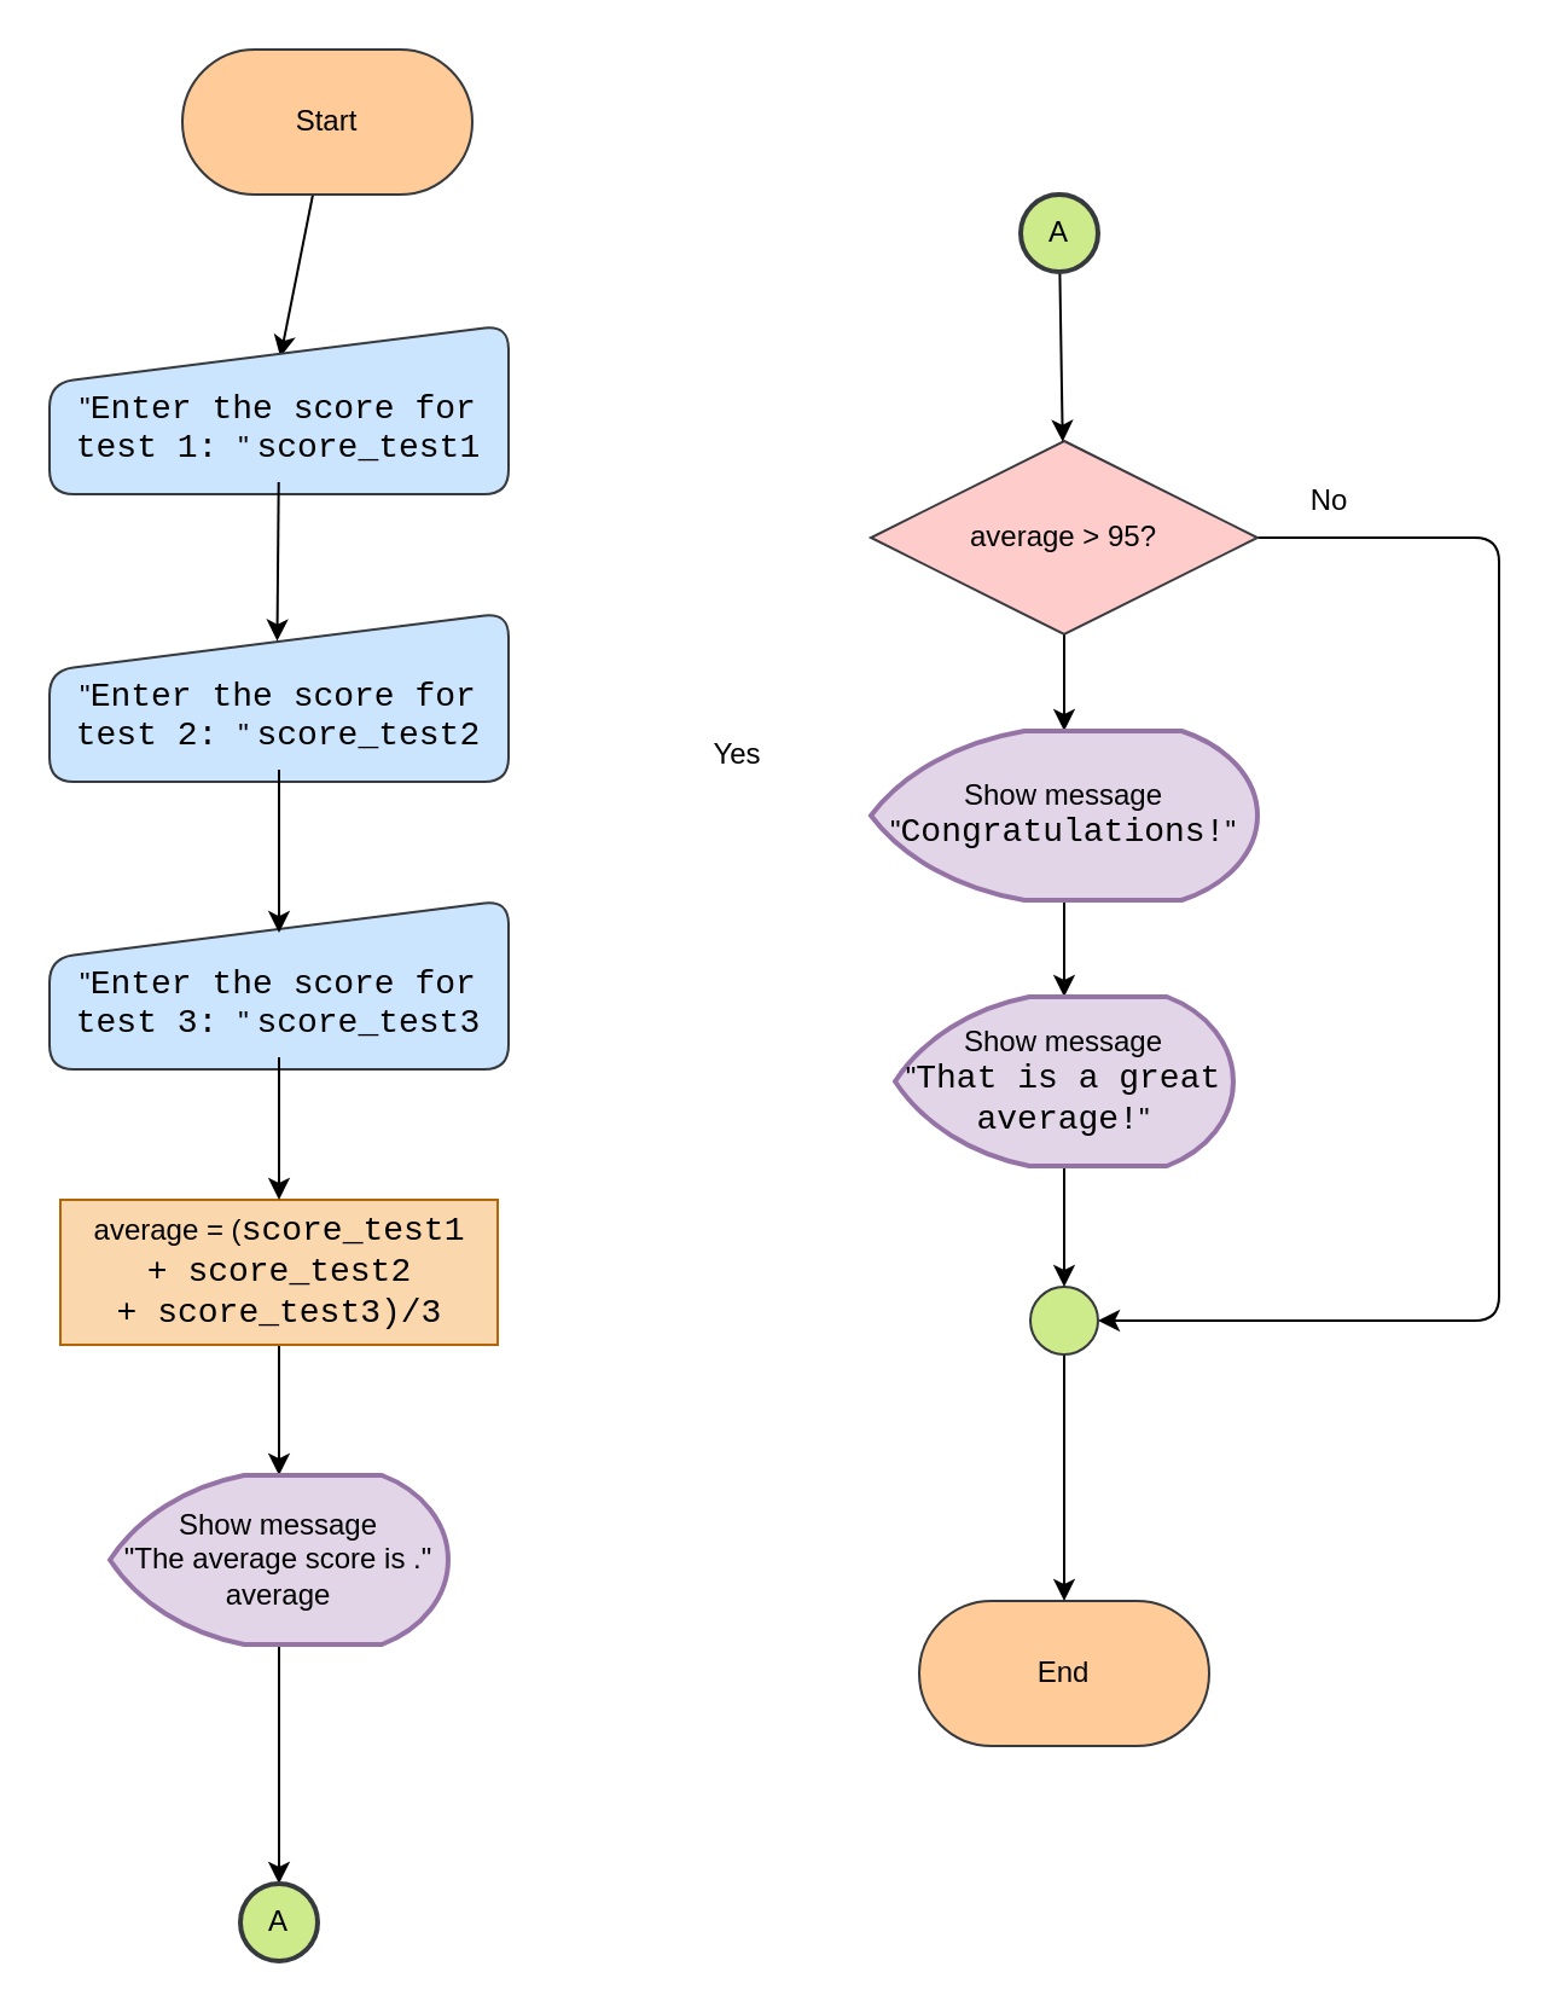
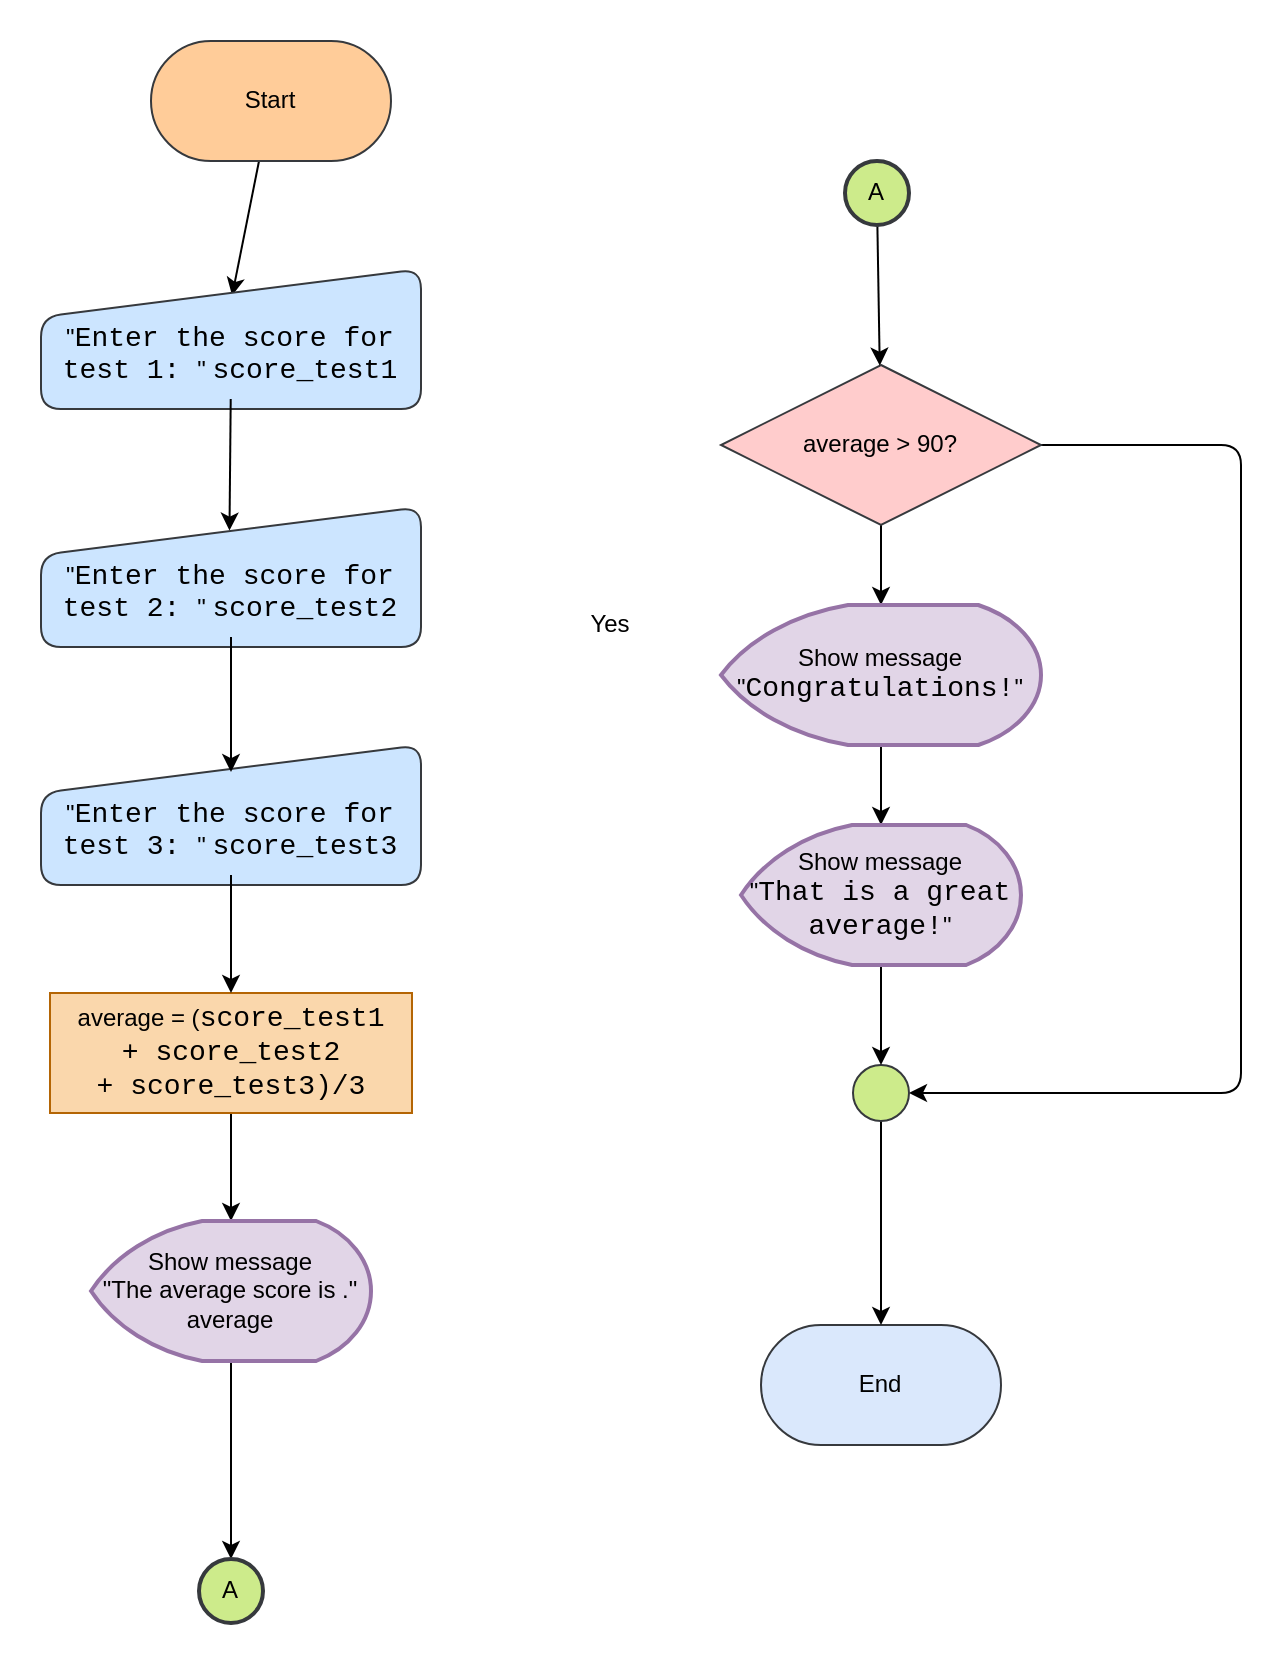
  <mxCell id="0" />
  <mxCell id="1" parent="0" />
  <mxCell id="2" style="edgeStyle=none;html=1;entryX=0.503;entryY=0.19;entryDx=0;entryDy=0;entryPerimeter=0;fontColor=#000000;" edge="1" parent="1" source="3" target="21"><mxGeometry relative="1" as="geometry" /></mxCell>
  <mxCell id="3" value="Start" style="rounded=1;whiteSpace=wrap;html=1;arcSize=50;fillColor=#ffcc99;strokeColor=#36393d;fontColor=#000000;" vertex="1" parent="1"><mxGeometry x="75" y="20" width="120" height="60" as="geometry" /></mxCell>
- <mxCell id="4" value="End" style="rounded=1;whiteSpace=wrap;html=1;arcSize=50;fillColor=#ffcc99;strokeColor=#36393d;fontColor=#000000;" vertex="1" parent="1"><mxGeometry x="380" y="662" width="120" height="60" as="geometry" /></mxCell>
+ <mxCell id="4" value="End" style="rounded=1;whiteSpace=wrap;html=1;arcSize=50;fillColor=#dae8fc;strokeColor=#36393d;fontColor=#000000;" vertex="1" parent="1"><mxGeometry x="380" y="662" width="120" height="60" as="geometry" /></mxCell>
  <mxCell id="5" value="" style="edgeStyle=none;html=1;" edge="1" parent="1" source="7" target="9"><mxGeometry relative="1" as="geometry" /></mxCell>
  <mxCell id="6" style="edgeStyle=none;html=1;exitX=1;exitY=0.5;exitDx=0;exitDy=0;" edge="1" parent="1" source="7" target="13"><mxGeometry relative="1" as="geometry"><mxPoint x="465" y="456" as="targetPoint" /><Array as="points"><mxPoint x="620" y="222" /><mxPoint x="620" y="327" /><mxPoint x="620" y="546" /></Array></mxGeometry></mxCell>
- <mxCell id="7" value="average&amp;nbsp;&amp;gt; 95?" style="rhombus;whiteSpace=wrap;html=1;rounded=0;fillColor=#ffcccc;strokeColor=#36393d;fontColor=#000000;" vertex="1" parent="1"><mxGeometry x="360" y="182" width="160" height="80" as="geometry" /></mxCell>
+ <mxCell id="7" value="average&amp;nbsp;&amp;gt; 90?" style="rhombus;whiteSpace=wrap;html=1;rounded=0;fillColor=#ffcccc;strokeColor=#36393d;fontColor=#000000;" vertex="1" parent="1"><mxGeometry x="360" y="182" width="160" height="80" as="geometry" /></mxCell>
  <mxCell id="8" value="" style="edgeStyle=none;html=1;fontColor=#000000;" edge="1" parent="1" source="9" target="28"><mxGeometry relative="1" as="geometry" /></mxCell>
  <mxCell id="9" value="Show message &lt;br&gt;&quot;&lt;span style=&quot;font-family: Consolas, &amp;quot;Courier New&amp;quot;, monospace; font-size: 14px;&quot;&gt;Congratulations!&lt;/span&gt;&lt;span style=&quot;background-color: initial;&quot;&gt;&quot;&lt;/span&gt;" style="strokeWidth=2;html=1;shape=mxgraph.flowchart.display;whiteSpace=wrap;fillColor=#e1d5e7;strokeColor=#9673a6;fontColor=#000000;" vertex="1" parent="1"><mxGeometry x="360" y="302" width="160" height="70" as="geometry" /></mxCell>
  <mxCell id="10" value="" style="edgeStyle=none;html=1;exitX=1;exitY=0.5;exitDx=0;exitDy=0;exitPerimeter=0;" edge="1" parent="1" source="13" target="4"><mxGeometry relative="1" as="geometry"><mxPoint x="450" y="471" as="sourcePoint" /></mxGeometry></mxCell>
  <mxCell id="11" value="Yes" style="text;strokeColor=none;align=center;fillColor=none;html=1;verticalAlign=middle;whiteSpace=wrap;rounded=0;" vertex="1" parent="1"><mxGeometry x="275" y="297" width="60" height="30" as="geometry" /></mxCell>
- <mxCell id="12" value="No" style="text;strokeColor=none;align=center;fillColor=none;html=1;verticalAlign=middle;whiteSpace=wrap;rounded=0;" vertex="1" parent="1"><mxGeometry x="520" y="192" width="60" height="30" as="geometry" /></mxCell>
  <mxCell id="13" value="" style="verticalLabelPosition=bottom;verticalAlign=top;html=1;shape=mxgraph.flowchart.on-page_reference;rounded=0;direction=south;fillColor=#cdeb8b;strokeColor=#36393d;" vertex="1" parent="1"><mxGeometry x="426" y="532" width="28" height="28" as="geometry" /></mxCell>
  <mxCell id="14" value="" style="group" vertex="1" connectable="0" parent="1"><mxGeometry x="20" y="372" width="190" height="70" as="geometry" /></mxCell>
  <mxCell id="15" value="" style="shape=manualInput;whiteSpace=wrap;html=1;rounded=1;fillColor=#cce5ff;strokeColor=#36393d;fontColor=#000000;size=24;" vertex="1" parent="14"><mxGeometry width="190" height="70" as="geometry" /></mxCell>
  <mxCell id="16" value="&quot;&lt;span style=&quot;font-family: Consolas, &amp;quot;Courier New&amp;quot;, monospace; font-size: 14px;&quot;&gt;Enter the score for test 3:&amp;nbsp;&lt;/span&gt;&quot;&amp;nbsp;&lt;span style=&quot;font-family: Consolas, &amp;quot;Courier New&amp;quot;, monospace; font-size: 14px;&quot;&gt;score_test3&lt;/span&gt;&lt;br&gt;&lt;span style=&quot;background-color: initial;&quot;&gt;&lt;br&gt;&lt;/span&gt;" style="text;strokeColor=none;align=center;fillColor=none;html=1;verticalAlign=middle;whiteSpace=wrap;rounded=0;labelBackgroundColor=none;fontColor=#000000;" vertex="1" parent="14"><mxGeometry x="5" y="35" width="180" height="30" as="geometry" /></mxCell>
  <mxCell id="17" value="" style="group" vertex="1" connectable="0" parent="1"><mxGeometry x="20" y="253" width="190" height="70" as="geometry" /></mxCell>
  <mxCell id="18" value="" style="shape=manualInput;whiteSpace=wrap;html=1;rounded=1;fillColor=#cce5ff;strokeColor=#36393d;fontColor=#000000;size=24;" vertex="1" parent="17"><mxGeometry width="190" height="70" as="geometry" /></mxCell>
  <mxCell id="19" value="&quot;&lt;span style=&quot;font-family: Consolas, &amp;quot;Courier New&amp;quot;, monospace; font-size: 14px;&quot;&gt;Enter the score for test 2:&amp;nbsp;&lt;/span&gt;&quot;&amp;nbsp;&lt;span style=&quot;font-family: Consolas, &amp;quot;Courier New&amp;quot;, monospace; font-size: 14px;&quot;&gt;score_test2&lt;/span&gt;&lt;br&gt;&lt;span style=&quot;background-color: initial;&quot;&gt;&lt;br&gt;&lt;/span&gt;" style="text;strokeColor=none;align=center;fillColor=none;html=1;verticalAlign=middle;whiteSpace=wrap;rounded=0;labelBackgroundColor=none;fontColor=#000000;" vertex="1" parent="17"><mxGeometry x="5" y="35" width="180" height="30" as="geometry" /></mxCell>
  <mxCell id="20" value="" style="group" vertex="1" connectable="0" parent="1"><mxGeometry x="20" y="134" width="190" height="70" as="geometry" /></mxCell>
  <mxCell id="21" value="" style="shape=manualInput;whiteSpace=wrap;html=1;rounded=1;fillColor=#cce5ff;strokeColor=#36393d;fontColor=#000000;size=24;" vertex="1" parent="20"><mxGeometry width="190" height="70" as="geometry" /></mxCell>
  <mxCell id="22" value="&quot;&lt;span style=&quot;font-family: Consolas, &amp;quot;Courier New&amp;quot;, monospace; font-size: 14px;&quot;&gt;Enter the score for test 1:&amp;nbsp;&lt;/span&gt;&quot;&amp;nbsp;&lt;span style=&quot;font-family: Consolas, &amp;quot;Courier New&amp;quot;, monospace; font-size: 14px;&quot;&gt;score_test1&lt;/span&gt;&lt;br&gt;&lt;span style=&quot;background-color: initial;&quot;&gt;&lt;br&gt;&lt;/span&gt;" style="text;strokeColor=none;align=center;fillColor=none;html=1;verticalAlign=middle;whiteSpace=wrap;rounded=0;labelBackgroundColor=none;fontColor=#000000;" vertex="1" parent="20"><mxGeometry x="5" y="35" width="180" height="30" as="geometry" /></mxCell>
  <mxCell id="23" value="" style="edgeStyle=none;html=1;fontColor=#000000;" edge="1" parent="1" source="24" target="26"><mxGeometry relative="1" as="geometry" /></mxCell>
  <mxCell id="24" value="average = (&lt;span style=&quot;font-family: Consolas, &amp;quot;Courier New&amp;quot;, monospace; font-size: 14px;&quot;&gt;score_test1 +&amp;nbsp;&lt;/span&gt;&lt;span style=&quot;font-family: Consolas, &amp;quot;Courier New&amp;quot;, monospace; font-size: 14px;&quot;&gt;score_test2 +&amp;nbsp;&lt;/span&gt;&lt;span style=&quot;font-family: Consolas, &amp;quot;Courier New&amp;quot;, monospace; font-size: 14px;&quot;&gt;score_test3)/3&lt;/span&gt;" style="rounded=1;whiteSpace=wrap;html=1;labelBackgroundColor=none;arcSize=0;fillColor=#fad7ac;strokeColor=#b46504;fontColor=#000000;" vertex="1" parent="1"><mxGeometry x="24.5" y="496" width="181" height="60" as="geometry" /></mxCell>
  <mxCell id="25" value="" style="edgeStyle=none;html=1;fontColor=#000000;" edge="1" parent="1" source="26" target="32"><mxGeometry relative="1" as="geometry" /></mxCell>
  <mxCell id="26" value="Show message &lt;br&gt;&quot;The average score is .&quot;&lt;br&gt;average" style="strokeWidth=2;html=1;shape=mxgraph.flowchart.display;whiteSpace=wrap;fillColor=#e1d5e7;strokeColor=#9673a6;fontColor=#000000;" vertex="1" parent="1"><mxGeometry x="45" y="610" width="140" height="70" as="geometry" /></mxCell>
  <mxCell id="27" value="" style="edgeStyle=none;html=1;fontColor=#000000;" edge="1" parent="1" source="28" target="13"><mxGeometry relative="1" as="geometry" /></mxCell>
  <mxCell id="28" value="Show message &lt;br&gt;&quot;&lt;span style=&quot;font-family: Consolas, &amp;quot;Courier New&amp;quot;, monospace; font-size: 14px;&quot;&gt;That is a great average!&lt;/span&gt;&quot;" style="strokeWidth=2;html=1;shape=mxgraph.flowchart.display;whiteSpace=wrap;fillColor=#e1d5e7;strokeColor=#9673a6;fontColor=#000000;" vertex="1" parent="1"><mxGeometry x="370" y="412" width="140" height="70" as="geometry" /></mxCell>
  <mxCell id="29" style="edgeStyle=none;html=1;fontColor=#000000;entryX=0.496;entryY=0.168;entryDx=0;entryDy=0;entryPerimeter=0;" edge="1" parent="1" source="22" target="18"><mxGeometry relative="1" as="geometry"><mxPoint x="110" y="220" as="targetPoint" /></mxGeometry></mxCell>
  <mxCell id="30" style="edgeStyle=none;html=1;entryX=0.5;entryY=0.193;entryDx=0;entryDy=0;entryPerimeter=0;fontColor=#000000;" edge="1" parent="1" source="19" target="15"><mxGeometry relative="1" as="geometry" /></mxCell>
  <mxCell id="31" value="" style="edgeStyle=none;html=1;fontColor=#000000;" edge="1" parent="1" source="16" target="24"><mxGeometry relative="1" as="geometry" /></mxCell>
  <mxCell id="32" value="&lt;font color=&quot;#000000&quot;&gt;A&lt;/font&gt;" style="ellipse;whiteSpace=wrap;html=1;fillColor=#cdeb8b;strokeColor=#36393d;strokeWidth=2;" vertex="1" parent="1"><mxGeometry x="99" y="779" width="32" height="32" as="geometry" /></mxCell>
  <mxCell id="33" value="" style="edgeStyle=none;html=1;fontColor=#000000;" edge="1" parent="1" source="34" target="7"><mxGeometry relative="1" as="geometry" /></mxCell>
  <mxCell id="34" value="&lt;font color=&quot;#000000&quot;&gt;A&lt;/font&gt;" style="ellipse;whiteSpace=wrap;html=1;fillColor=#cdeb8b;strokeColor=#36393d;strokeWidth=2;" vertex="1" parent="1"><mxGeometry x="422" y="80" width="32" height="32" as="geometry" /></mxCell>
